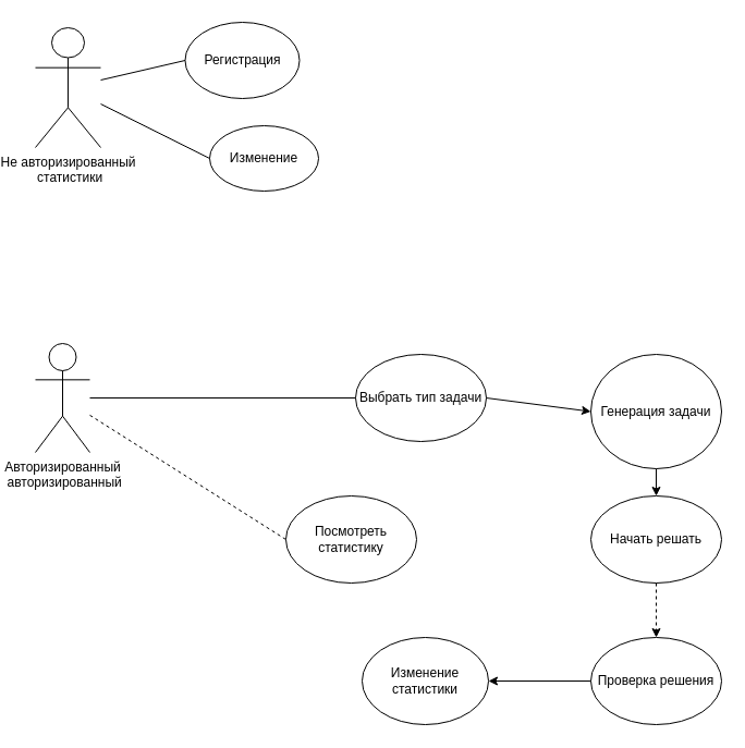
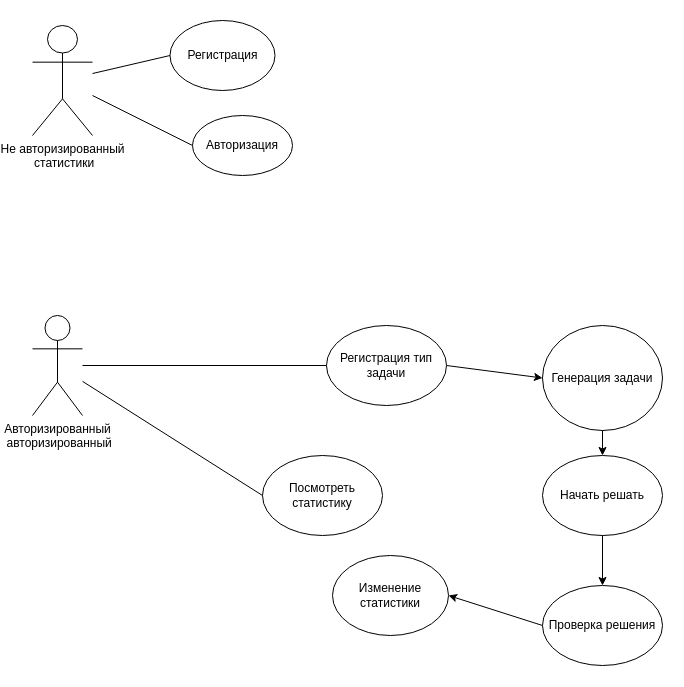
  <mxCell id="0" />
  <mxCell id="1" parent="0" />
- <mxCell id="2" value="Изменение" style="ellipse;whiteSpace=wrap;html=1;" vertex="1" parent="1"><mxGeometry x="180" y="115" width="100" height="60" as="geometry" /></mxCell>
+ <mxCell id="2" value="Авторизация" style="ellipse;whiteSpace=wrap;html=1;" vertex="1" parent="1"><mxGeometry x="180" y="115" width="100" height="60" as="geometry" /></mxCell>
  <mxCell id="3" value="Регистрация" style="ellipse;whiteSpace=wrap;html=1;" vertex="1" parent="1"><mxGeometry x="157.5" y="20" width="105" height="70" as="geometry" /></mxCell>
  <mxCell id="4" value="" style="endArrow=none;html=1;rounded=0;entryX=0;entryY=0.5;entryDx=0;entryDy=0;" edge="1" parent="1" source="6" target="3"><mxGeometry width="50" height="50" relative="1" as="geometry"><mxPoint x="470" y="-75" as="sourcePoint" /><mxPoint x="520" y="-125" as="targetPoint" /></mxGeometry></mxCell>
  <mxCell id="5" value="" style="endArrow=none;html=1;rounded=0;entryX=0;entryY=0.5;entryDx=0;entryDy=0;" edge="1" parent="1" source="6" target="2"><mxGeometry width="50" height="50" relative="1" as="geometry"><mxPoint x="100" y="-365" as="sourcePoint" /><mxPoint x="520" y="-125" as="targetPoint" /></mxGeometry></mxCell>
  <mxCell id="6" value="Не авторизированный&lt;br&gt;&amp;nbsp;статистики" style="shape=umlActor;verticalLabelPosition=bottom;verticalAlign=top;html=1;outlineConnect=0;" vertex="1" parent="1"><mxGeometry x="20" y="25" width="60" height="110" as="geometry" /></mxCell>
  <mxCell id="7" value="Авторизированный&lt;br&gt;&amp;nbsp;авторизированный" style="shape=umlActor;verticalLabelPosition=bottom;verticalAlign=top;html=1;outlineConnect=0;" vertex="1" parent="1"><mxGeometry x="20" y="315" width="50" height="100" as="geometry" /></mxCell>
- <mxCell id="8" value="Выбрать тип задачи" style="ellipse;whiteSpace=wrap;html=1;" vertex="1" parent="1"><mxGeometry x="314" y="325" width="120" height="80" as="geometry" /></mxCell>
+ <mxCell id="8" value="Регистрация тип задачи" style="ellipse;whiteSpace=wrap;html=1;" vertex="1" parent="1"><mxGeometry x="314" y="325" width="120" height="80" as="geometry" /></mxCell>
  <mxCell id="9" value="" style="endArrow=none;html=1;rounded=0;entryX=0;entryY=0.5;entryDx=0;entryDy=0;" edge="1" parent="1" source="7" target="8"><mxGeometry width="50" height="50" relative="1" as="geometry"><mxPoint x="80" y="385" as="sourcePoint" /><mxPoint x="390" y="585" as="targetPoint" /></mxGeometry></mxCell>
  <mxCell id="10" value="Начать решать" style="ellipse;whiteSpace=wrap;html=1;" vertex="1" parent="1"><mxGeometry x="530" y="455" width="120" height="80" as="geometry" /></mxCell>
  <mxCell id="11" value="Посмотреть статистику" style="ellipse;whiteSpace=wrap;html=1;" vertex="1" parent="1"><mxGeometry x="250" y="455" width="120" height="80" as="geometry" /></mxCell>
- <mxCell id="12" value="" style="endArrow=none;html=1;rounded=0;entryX=0;entryY=0.5;entryDx=0;entryDy=0;dashed=1;" edge="1" parent="1" source="7" target="11"><mxGeometry width="50" height="50" relative="1" as="geometry"><mxPoint x="390" y="605" as="sourcePoint" /><mxPoint x="440" y="555" as="targetPoint" /></mxGeometry></mxCell>
+ <mxCell id="12" value="" style="endArrow=none;html=1;rounded=0;entryX=0;entryY=0.5;entryDx=0;entryDy=0;" edge="1" parent="1" source="7" target="11"><mxGeometry width="50" height="50" relative="1" as="geometry"><mxPoint x="390" y="605" as="sourcePoint" /><mxPoint x="440" y="555" as="targetPoint" /></mxGeometry></mxCell>
  <mxCell id="13" value="Генерация задачи" style="ellipse;whiteSpace=wrap;html=1;" vertex="1" parent="1"><mxGeometry x="530" y="325" width="120" height="105" as="geometry" /></mxCell>
  <mxCell id="14" value="" style="endArrow=classic;html=1;rounded=0;exitX=0.5;exitY=1;exitDx=0;exitDy=0;entryX=0.5;entryY=0;entryDx=0;entryDy=0;" edge="1" parent="1" source="13" target="10"><mxGeometry width="50" height="50" relative="1" as="geometry"><mxPoint x="400" y="595" as="sourcePoint" /><mxPoint x="450" y="545" as="targetPoint" /></mxGeometry></mxCell>
  <mxCell id="15" value="Проверка решения" style="ellipse;whiteSpace=wrap;html=1;" vertex="1" parent="1"><mxGeometry x="530" y="585" width="120" height="80" as="geometry" /></mxCell>
- <mxCell id="16" value="" style="endArrow=classic;html=1;rounded=0;exitX=0.5;exitY=1;exitDx=0;exitDy=0;entryX=0.5;entryY=0;entryDx=0;entryDy=0;dashed=1;" edge="1" parent="1" source="10" target="15"><mxGeometry width="50" height="50" relative="1" as="geometry"><mxPoint x="360" y="635" as="sourcePoint" /><mxPoint x="410" y="585" as="targetPoint" /></mxGeometry></mxCell>
- <mxCell id="17" value="Изменение статистики" style="ellipse;whiteSpace=wrap;html=1;" vertex="1" parent="1"><mxGeometry x="320" y="585" width="116" height="80" as="geometry" /></mxCell>
+ <mxCell id="16" value="" style="endArrow=classic;html=1;rounded=0;exitX=0.5;exitY=1;exitDx=0;exitDy=0;entryX=0.5;entryY=0;entryDx=0;entryDy=0;" edge="1" parent="1" source="10" target="15"><mxGeometry width="50" height="50" relative="1" as="geometry"><mxPoint x="360" y="635" as="sourcePoint" /><mxPoint x="410" y="585" as="targetPoint" /></mxGeometry></mxCell>
+ <mxCell id="17" value="Изменение статистики" style="ellipse;whiteSpace=wrap;html=1;" vertex="1" parent="1"><mxGeometry x="320" y="555" width="116" height="80" as="geometry" /></mxCell>
  <mxCell id="18" value="" style="endArrow=classic;html=1;rounded=0;exitX=0;exitY=0.5;exitDx=0;exitDy=0;entryX=1;entryY=0.5;entryDx=0;entryDy=0;" edge="1" parent="1" source="15" target="17"><mxGeometry width="50" height="50" relative="1" as="geometry"><mxPoint x="360" y="625" as="sourcePoint" /><mxPoint x="410" y="575" as="targetPoint" /></mxGeometry></mxCell>
  <mxCell id="19" value="" style="endArrow=classic;html=1;rounded=0;exitX=1;exitY=0.5;exitDx=0;exitDy=0;entryX=0;entryY=0.5;entryDx=0;entryDy=0;" edge="1" parent="1" source="8" target="13"><mxGeometry width="50" height="50" relative="1" as="geometry"><mxPoint x="470" y="315" as="sourcePoint" /><mxPoint x="470" y="365" as="targetPoint" /></mxGeometry></mxCell>
